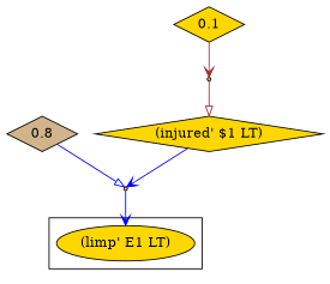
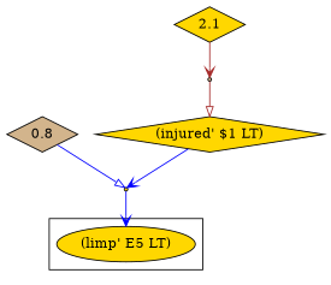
  digraph {
    fontname="DejaVu Serif"
    rankdir=TB
    node [fillcolor=gold fontname="DejaVu Serif" shape=diamond style=filled]
    edge [arrowhead=vee color=blue fontname="DejaVu Serif"]
-   n1 [label="(limp' E1 LT)" shape=ellipse]
+   n1 [label="(limp' E5 LT)" shape=ellipse]
    n2 [fillcolor=tan label=0.8]
    r0 [shape=point]
-   n4 [label=0.1]
+   n4 [label=2.1]
    r1 [fillcolor=tan shape=point]
    n6 [label="(injured' $1 LT)"]
    subgraph cluster_1 {
      n1
    }
    n2 -> r0 [arrowhead=onormal]
    r0 -> n1
    n4 -> r1 [color=brown]
    r1 -> n6 [arrowhead=onormal color=brown]
    n6 -> r0
  }
